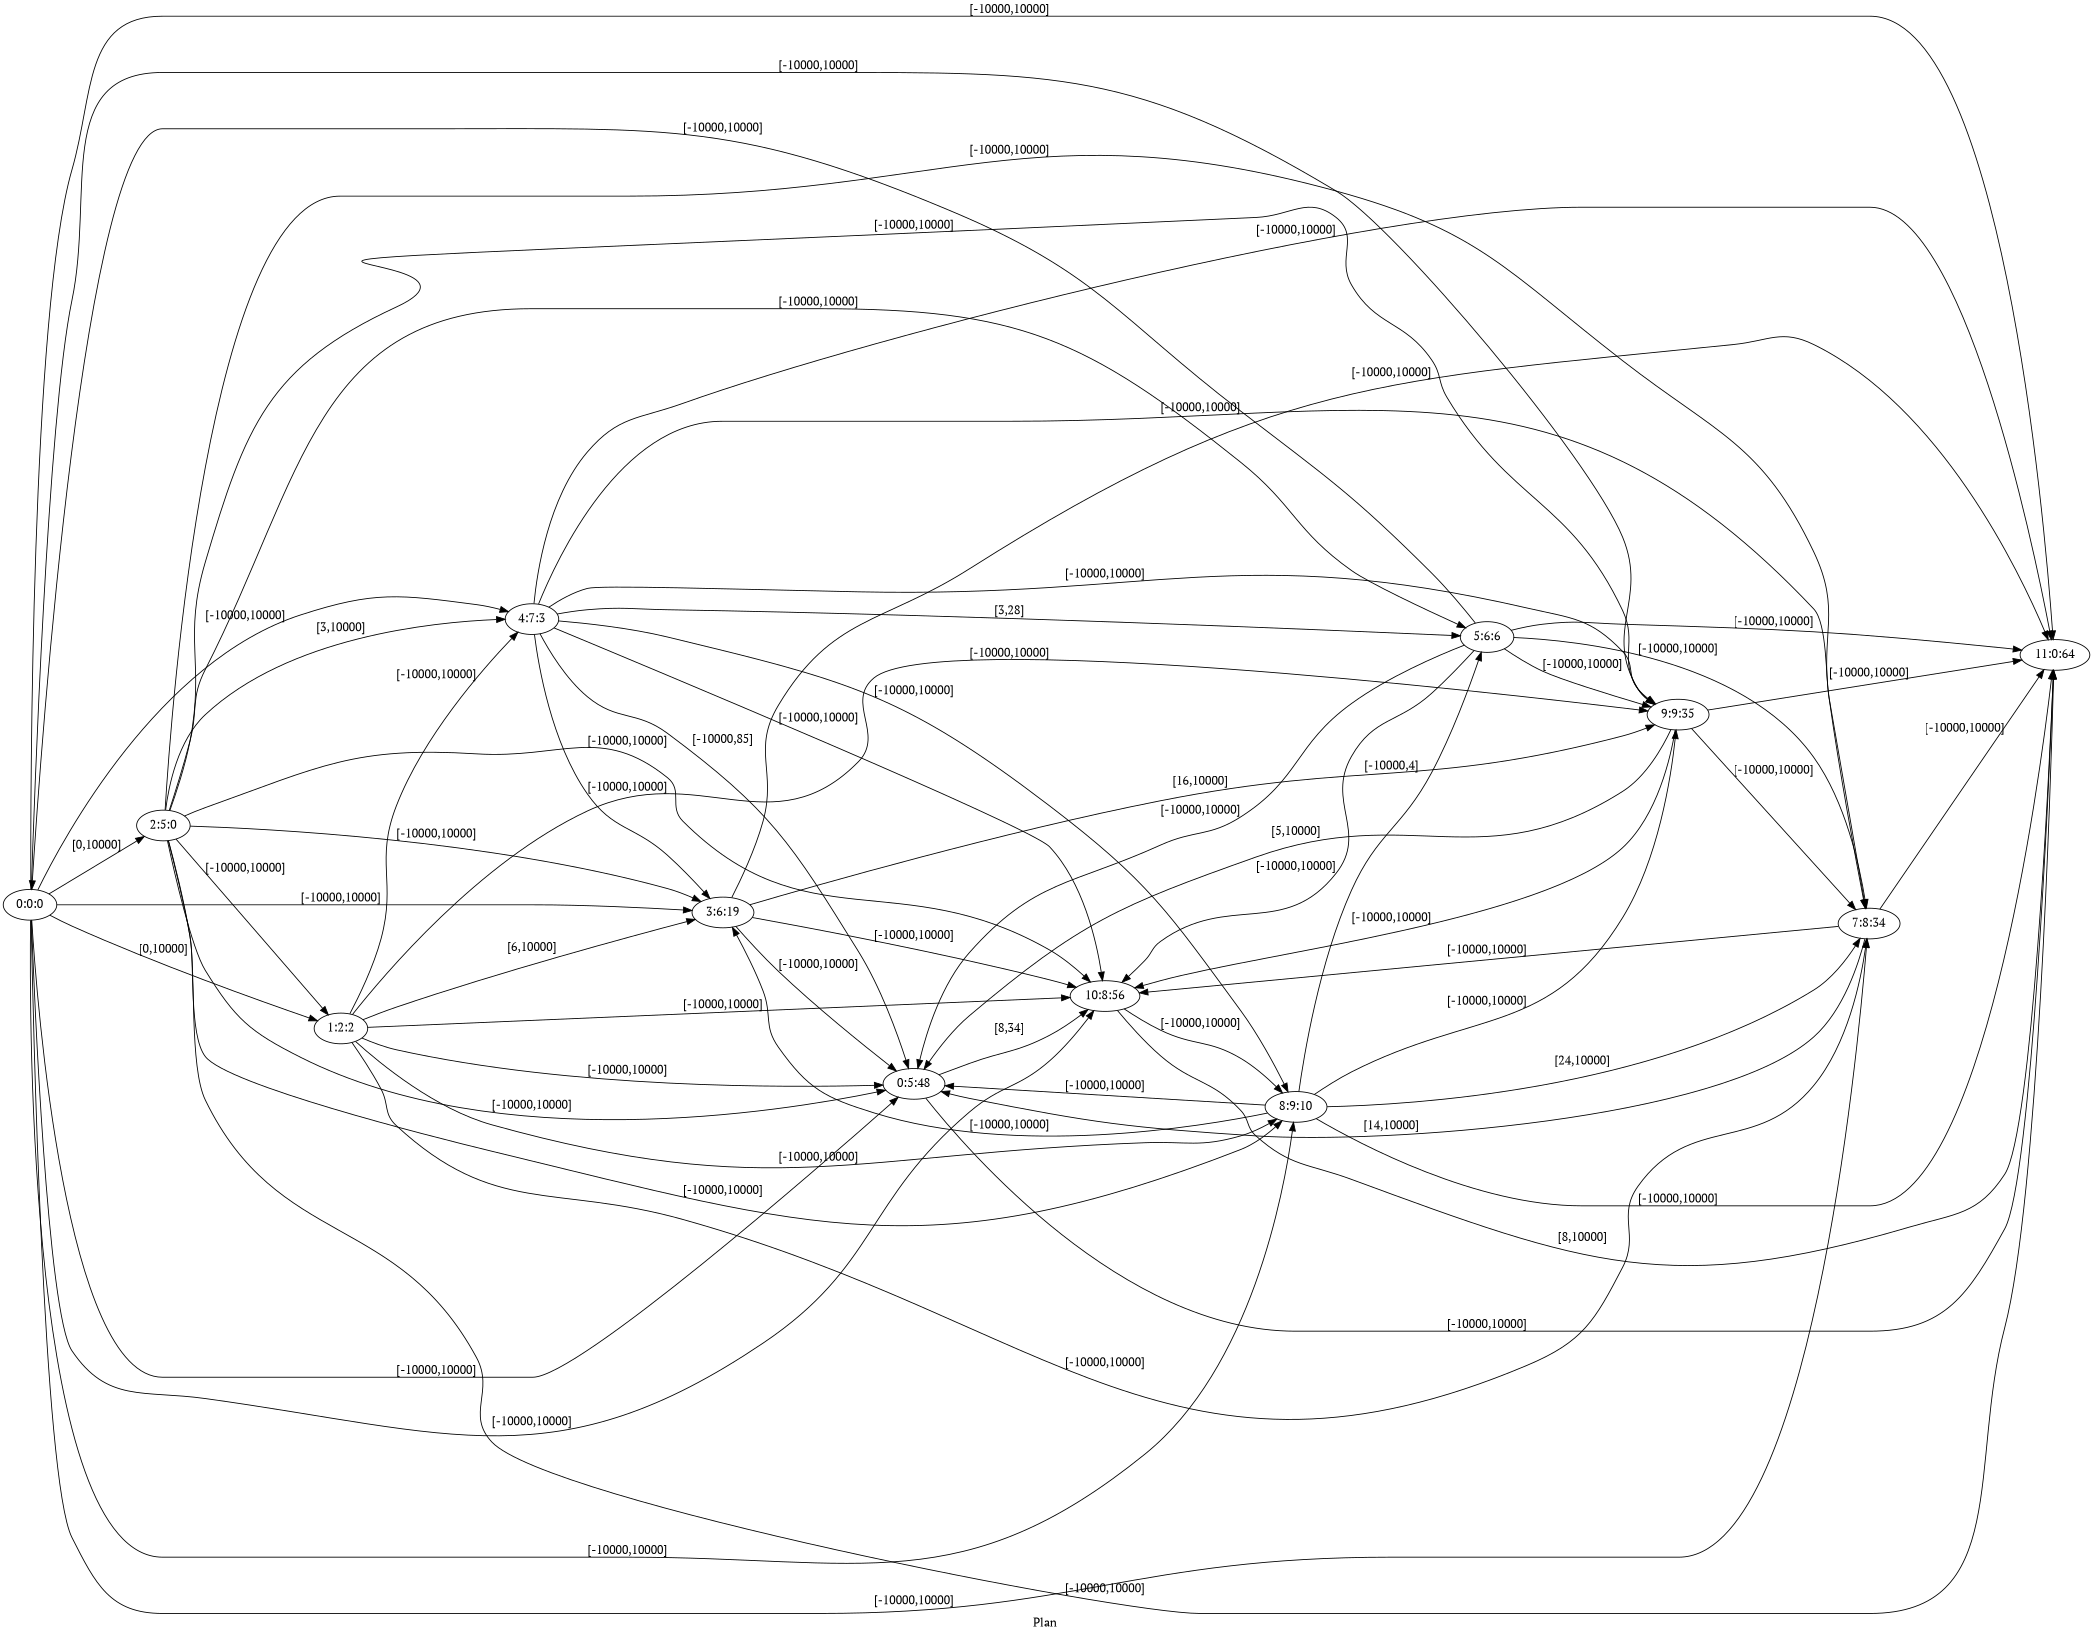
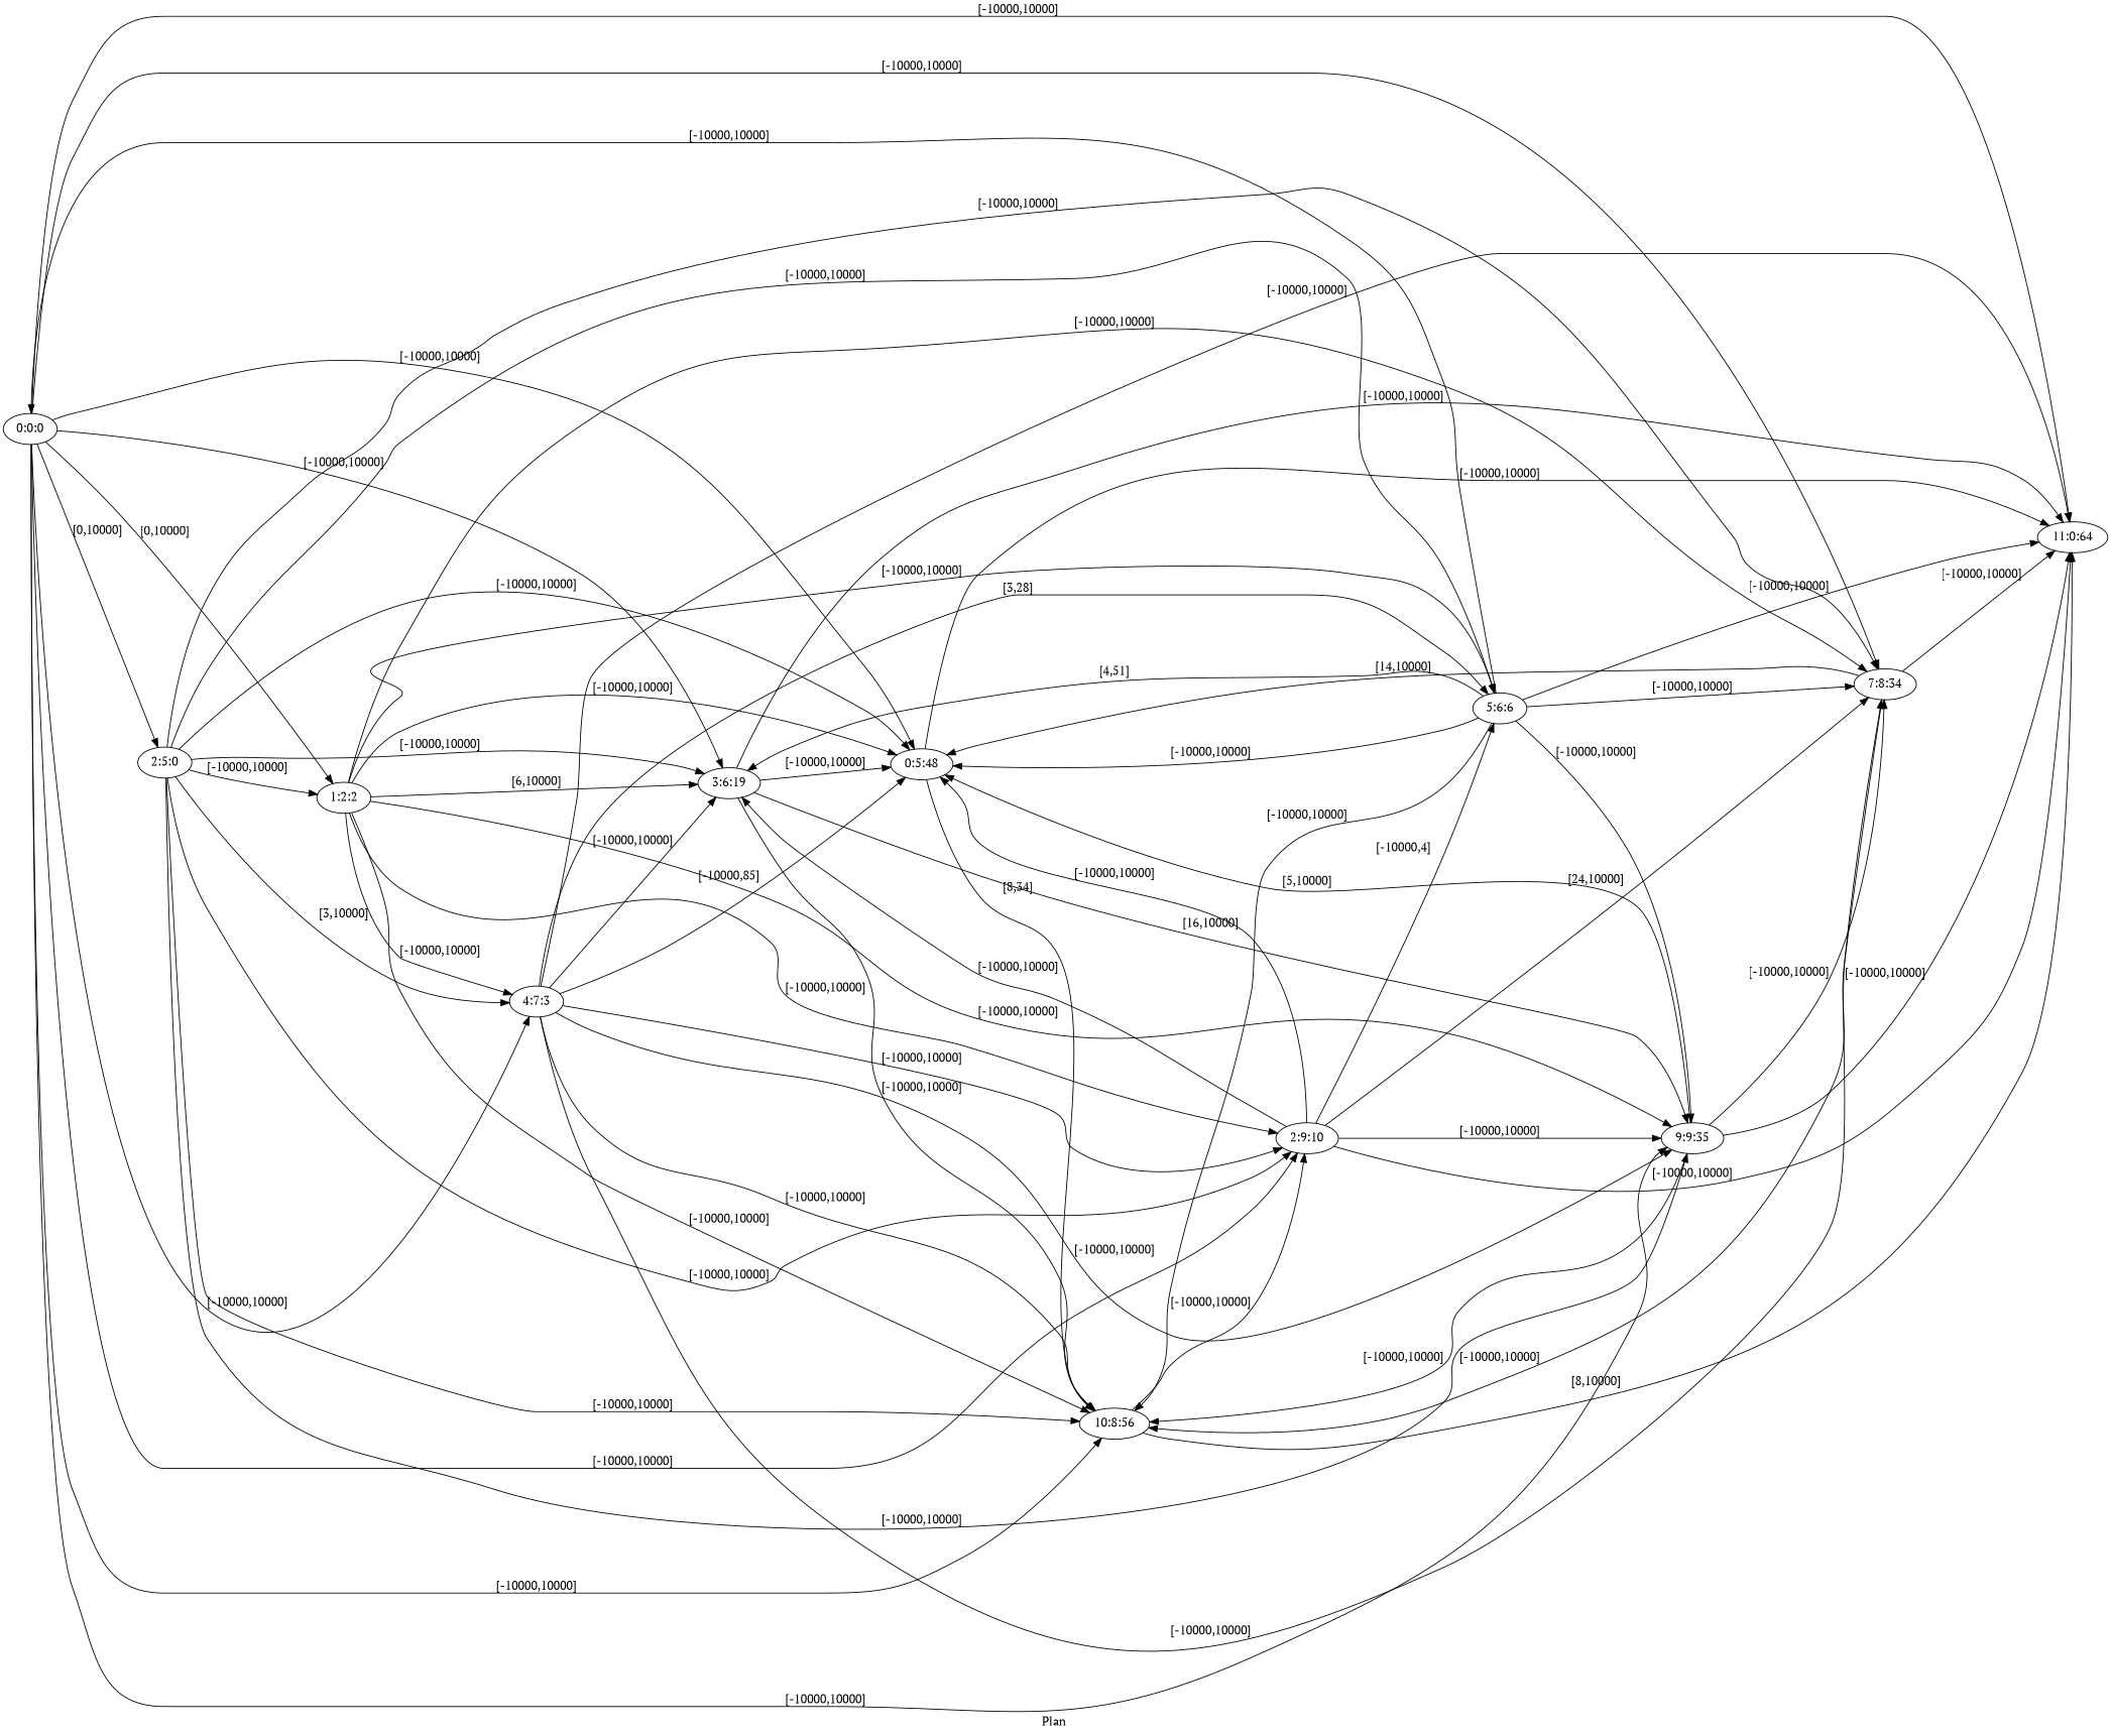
  digraph {
    fldt=0.486334
    fontname="PT Serif"
    label="Plan "
    nodesep=.45
    rankdir=LR
    node [fontname="PT Serif"]
    edge [fontname="PT Serif"]
    "0:0:0"
    "1:2:2"
    n3 [label="2:5:0"]
    "3:6:19"
    "4:7:3"
    n6 [label="0:5:48"]
    "7:8:34"
-   "8:9:10"
+   "8:9:10" [label="2:9:10"]
    "9:9:35"
    "10:8:56"
    "11:0:64"
    "5:6:6"
    "0:0:0" -> "1:2:2" [label="[0,10000]"]
    "0:0:0" -> n3 [label="[0,10000]"]
    "0:0:0" -> "3:6:19" [label="[-10000,10000]"]
    "0:0:0" -> "4:7:3" [label="[-10000,10000]"]
    "0:0:0" -> n6 [label="[-10000,10000]"]
    "0:0:0" -> "7:8:34" [label="[-10000,10000]"]
    "0:0:0" -> "8:9:10" [label="[-10000,10000]"]
    "0:0:0" -> "9:9:35" [label="[-10000,10000]"]
    "0:0:0" -> "10:8:56" [label="[-10000,10000]"]
    "0:0:0" -> "11:0:64" [label="[-10000,10000]"]
    "1:2:2" -> "3:6:19" [label="[6,10000]"]
    "1:2:2" -> "4:7:3" [label="[-10000,10000]"]
    "1:2:2" -> n6 [label="[-10000,10000]"]
    "1:2:2" -> "7:8:34" [label="[-10000,10000]"]
    "1:2:2" -> "8:9:10" [label="[-10000,10000]"]
    "1:2:2" -> "9:9:35" [label="[-10000,10000]"]
    "1:2:2" -> "10:8:56" [label="[-10000,10000]"]
+   "1:2:2" -> "5:6:6" [label="[-10000,10000]"]
    n3 -> "1:2:2" [label="[-10000,10000]"]
    n3 -> "3:6:19" [label="[-10000,10000]"]
    n3 -> "4:7:3" [label="[3,10000]"]
    n3 -> n6 [label="[-10000,10000]"]
    n3 -> "7:8:34" [label="[-10000,10000]"]
    n3 -> "8:9:10" [label="[-10000,10000]"]
    n3 -> "9:9:35" [label="[-10000,10000]"]
    n3 -> "10:8:56" [label="[-10000,10000]"]
-   n3 -> "11:0:64" [label="[-10000,10000]"]
    n3 -> "5:6:6" [label="[-10000,10000]"]
    "3:6:19" -> n6 [label="[-10000,10000]"]
    "3:6:19" -> "9:9:35" [label="[16,10000]"]
    "3:6:19" -> "10:8:56" [label="[-10000,10000]"]
    "3:6:19" -> "11:0:64" [label="[-10000,10000]"]
    "4:7:3" -> "3:6:19" [label="[-10000,10000]"]
    "4:7:3" -> n6 [label="[-10000,85]"]
    "4:7:3" -> "7:8:34" [label="[-10000,10000]"]
    "4:7:3" -> "8:9:10" [label="[-10000,10000]"]
    "4:7:3" -> "9:9:35" [label="[-10000,10000]"]
    "4:7:3" -> "10:8:56" [label="[-10000,10000]"]
    "4:7:3" -> "11:0:64" [label="[-10000,10000]"]
    "4:7:3" -> "5:6:6" [label="[3,28]"]
    n6 -> "10:8:56" [label="[8,34]"]
    n6 -> "11:0:64" [label="[-10000,10000]"]
    "7:8:34" -> n6 [label="[14,10000]"]
    "7:8:34" -> "10:8:56" [label="[-10000,10000]"]
    "7:8:34" -> "11:0:64" [label="[-10000,10000]"]
    "8:9:10" -> "3:6:19" [label="[-10000,10000]"]
    "8:9:10" -> n6 [label="[-10000,10000]"]
    "8:9:10" -> "7:8:34" [label="[24,10000]"]
    "8:9:10" -> "9:9:35" [label="[-10000,10000]"]
    "8:9:10" -> "11:0:64" [label="[-10000,10000]"]
    "8:9:10" -> "5:6:6" [label="[-10000,4]"]
    "9:9:35" -> n6 [label="[5,10000]"]
    "9:9:35" -> "7:8:34" [label="[-10000,10000]"]
    "9:9:35" -> "10:8:56" [label="[-10000,10000]"]
    "9:9:35" -> "11:0:64" [label="[-10000,10000]"]
    "10:8:56" -> "8:9:10" [label="[-10000,10000]"]
    "10:8:56" -> "11:0:64" [label="[8,10000]"]
    "5:6:6" -> "0:0:0" [label="[-10000,10000]"]
+   "5:6:6" -> "3:6:19" [label="[4,51]"]
    "5:6:6" -> n6 [label="[-10000,10000]"]
    "5:6:6" -> "7:8:34" [label="[-10000,10000]"]
    "5:6:6" -> "9:9:35" [label="[-10000,10000]"]
    "5:6:6" -> "10:8:56" [label="[-10000,10000]"]
    "5:6:6" -> "11:0:64" [label="[-10000,10000]"]
  }
